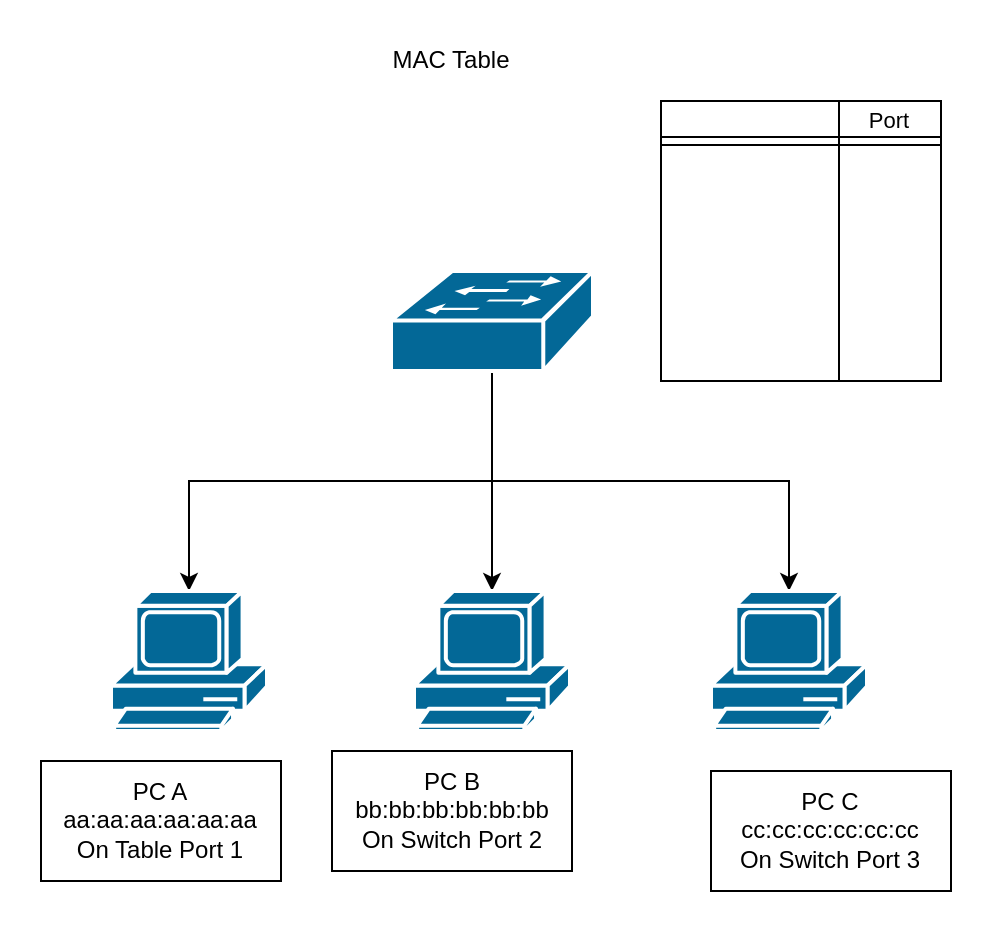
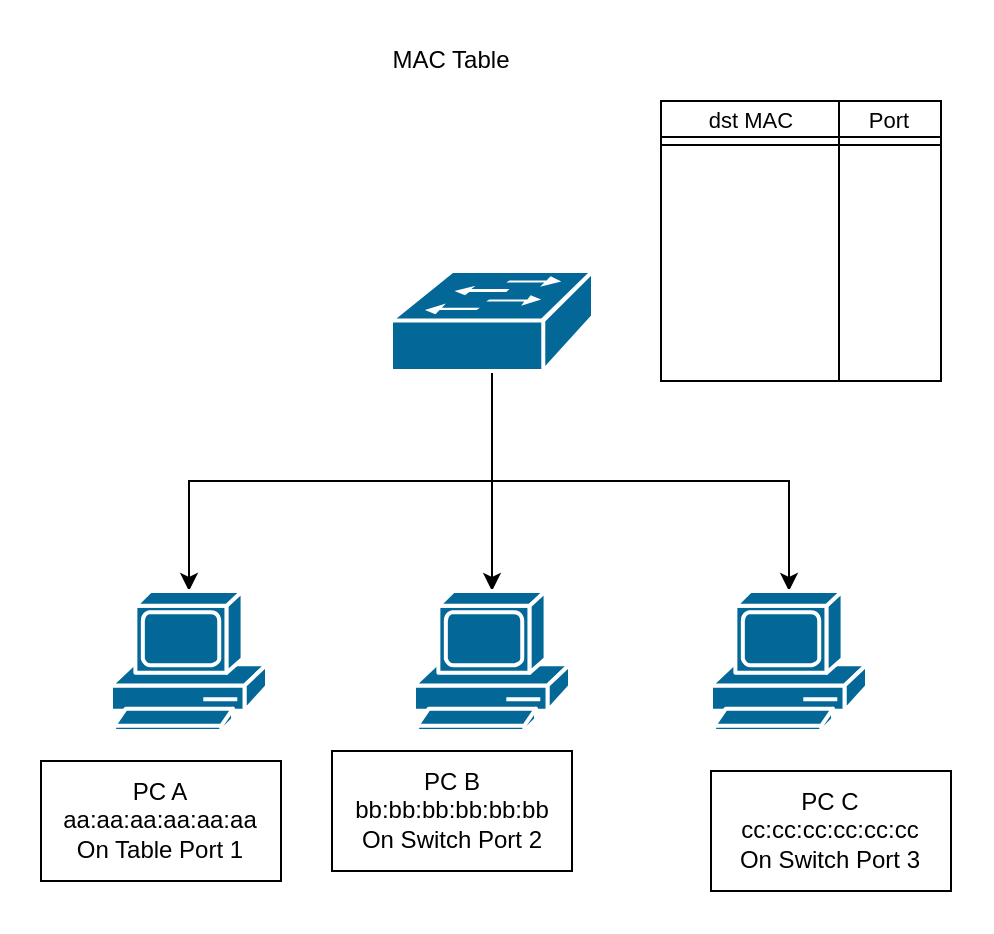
  <mxCell id="0" />
  <mxCell id="1" parent="0" />
  <mxCell id="2" style="edgeStyle=orthogonalEdgeStyle;rounded=0;orthogonalLoop=1;jettySize=auto;html=1;entryX=0.5;entryY=0;entryDx=0;entryDy=0;entryPerimeter=0;" parent="1" source="5" target="7" edge="1"><mxGeometry relative="1" as="geometry" /></mxCell>
  <mxCell id="3" style="edgeStyle=orthogonalEdgeStyle;rounded=0;orthogonalLoop=1;jettySize=auto;html=1;exitX=0.5;exitY=0.98;exitDx=0;exitDy=0;exitPerimeter=0;" parent="1" source="5" target="8" edge="1"><mxGeometry relative="1" as="geometry" /></mxCell>
  <mxCell id="4" style="edgeStyle=orthogonalEdgeStyle;rounded=0;orthogonalLoop=1;jettySize=auto;html=1;exitX=0.5;exitY=0.98;exitDx=0;exitDy=0;exitPerimeter=0;" parent="1" source="5" target="6" edge="1"><mxGeometry relative="1" as="geometry" /></mxCell>
  <mxCell id="5" value="" style="shape=mxgraph.cisco.switches.workgroup_switch;sketch=0;html=1;pointerEvents=1;dashed=0;fillColor=#036897;strokeColor=#ffffff;strokeWidth=2;verticalLabelPosition=bottom;verticalAlign=top;align=center;outlineConnect=0;" parent="1" vertex="1"><mxGeometry x="195" y="135" width="101" height="50" as="geometry" /></mxCell>
  <mxCell id="6" value="" style="shape=mxgraph.cisco.computers_and_peripherals.pc;sketch=0;html=1;pointerEvents=1;dashed=0;fillColor=#036897;strokeColor=#ffffff;strokeWidth=2;verticalLabelPosition=bottom;verticalAlign=top;align=center;outlineConnect=0;" parent="1" vertex="1"><mxGeometry x="355" y="295" width="78" height="70" as="geometry" /></mxCell>
  <mxCell id="7" value="" style="shape=mxgraph.cisco.computers_and_peripherals.pc;sketch=0;html=1;pointerEvents=1;dashed=0;fillColor=#036897;strokeColor=#ffffff;strokeWidth=2;verticalLabelPosition=bottom;verticalAlign=top;align=center;outlineConnect=0;" parent="1" vertex="1"><mxGeometry x="206.5" y="295" width="78" height="70" as="geometry" /></mxCell>
  <mxCell id="8" value="" style="shape=mxgraph.cisco.computers_and_peripherals.pc;sketch=0;html=1;pointerEvents=1;dashed=0;fillColor=#036897;strokeColor=#ffffff;strokeWidth=2;verticalLabelPosition=bottom;verticalAlign=top;align=center;outlineConnect=0;" parent="1" vertex="1"><mxGeometry x="55" y="295" width="78" height="70" as="geometry" /></mxCell>
  <mxCell id="9" value="PC A&lt;br&gt;aa:aa:aa:aa:aa:aa&lt;br&gt;On Table Port 1" style="rounded=0;whiteSpace=wrap;html=1;" parent="1" vertex="1"><mxGeometry x="20" y="380" width="120" height="60" as="geometry" /></mxCell>
  <mxCell id="10" value="PC B&lt;br&gt;bb:bb:bb:bb:bb:bb&lt;br&gt;On Switch Port 2" style="rounded=0;whiteSpace=wrap;html=1;" parent="1" vertex="1"><mxGeometry x="165.5" y="375" width="120" height="60" as="geometry" /></mxCell>
  <mxCell id="11" value="PC C&lt;br&gt;cc:cc:cc:cc:cc:cc&lt;br&gt;On Switch Port 3" style="rounded=0;whiteSpace=wrap;html=1;" parent="1" vertex="1"><mxGeometry x="355" y="385" width="120" height="60" as="geometry" /></mxCell>
  <mxCell id="12" value="" style="rounded=0;whiteSpace=wrap;html=1;" parent="1" vertex="1"><mxGeometry x="330" y="50" width="140" height="140" as="geometry" /></mxCell>
  <mxCell id="13" value="MAC Table" style="text;html=1;align=center;verticalAlign=middle;resizable=0;points=[];autosize=1;strokeColor=none;fillColor=none;" parent="1" vertex="1"><mxGeometry x="190" y="20" width="70" height="20" as="geometry" /></mxCell>
  <mxCell id="14" value="" style="shape=link;html=1;rounded=0;" parent="1" edge="1"><mxGeometry width="100" relative="1" as="geometry"><mxPoint x="330" y="70" as="sourcePoint" /><mxPoint x="470" y="70" as="targetPoint" /></mxGeometry></mxCell>
  <mxCell id="15" value="" style="endArrow=none;html=1;rounded=0;exitX=0.5;exitY=1;exitDx=0;exitDy=0;" parent="1" edge="1"><mxGeometry width="50" height="50" relative="1" as="geometry"><mxPoint x="419" y="190" as="sourcePoint" /><mxPoint x="419" y="50" as="targetPoint" /></mxGeometry></mxCell>
+ <mxCell id="16" value="&lt;font style=&quot;font-size: 11px;&quot;&gt;dst MAC&lt;/font&gt;" style="text;html=1;align=center;verticalAlign=middle;resizable=0;points=[];autosize=1;strokeColor=none;fillColor=none;" parent="1" vertex="1"><mxGeometry x="345" y="50" width="60" height="20" as="geometry" /></mxCell>
  <mxCell id="17" value="&lt;span style=&quot;font-size: 11px;&quot;&gt;Port&lt;/span&gt;" style="text;html=1;align=center;verticalAlign=middle;resizable=0;points=[];autosize=1;strokeColor=none;fillColor=none;" parent="1" vertex="1"><mxGeometry x="424" y="50" width="40" height="20" as="geometry" /></mxCell>
